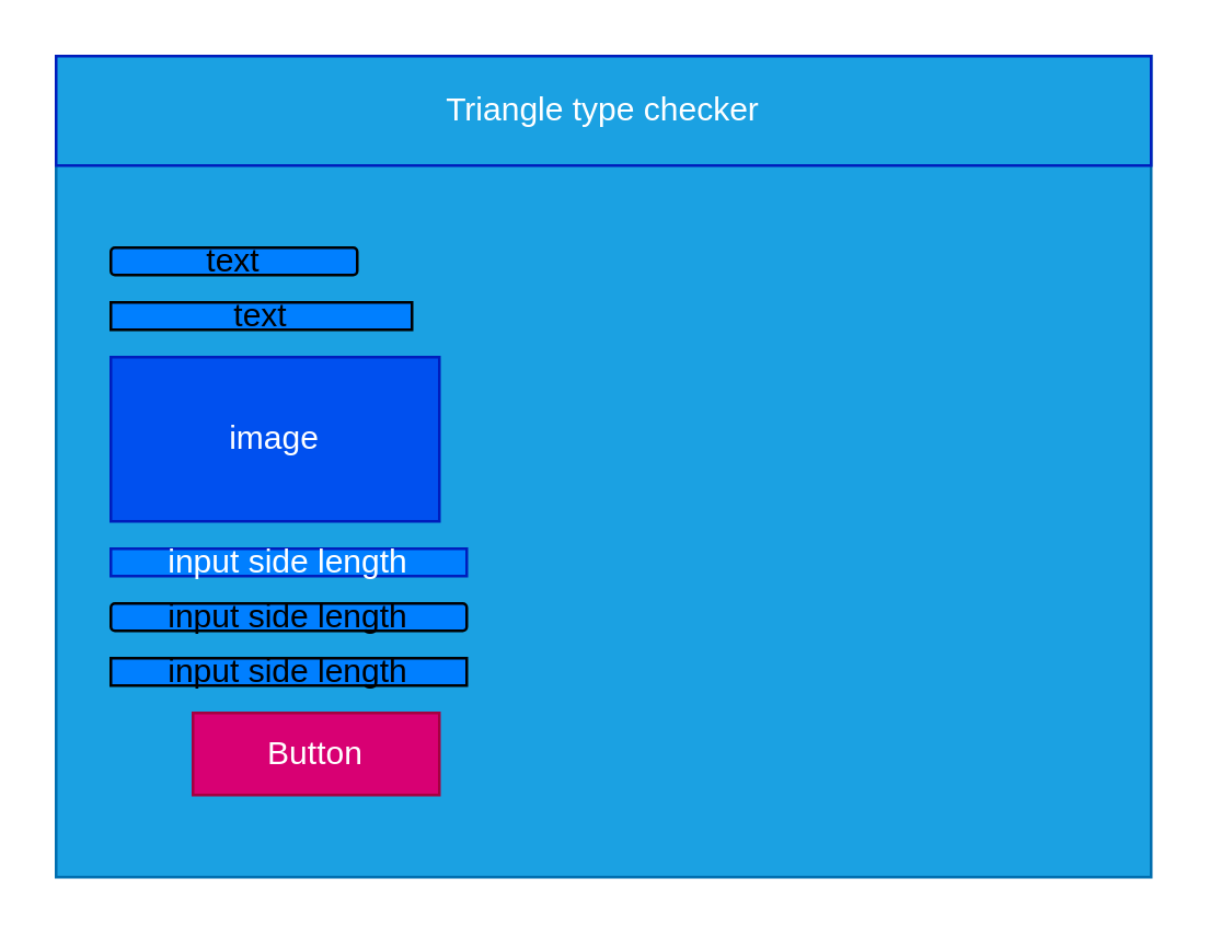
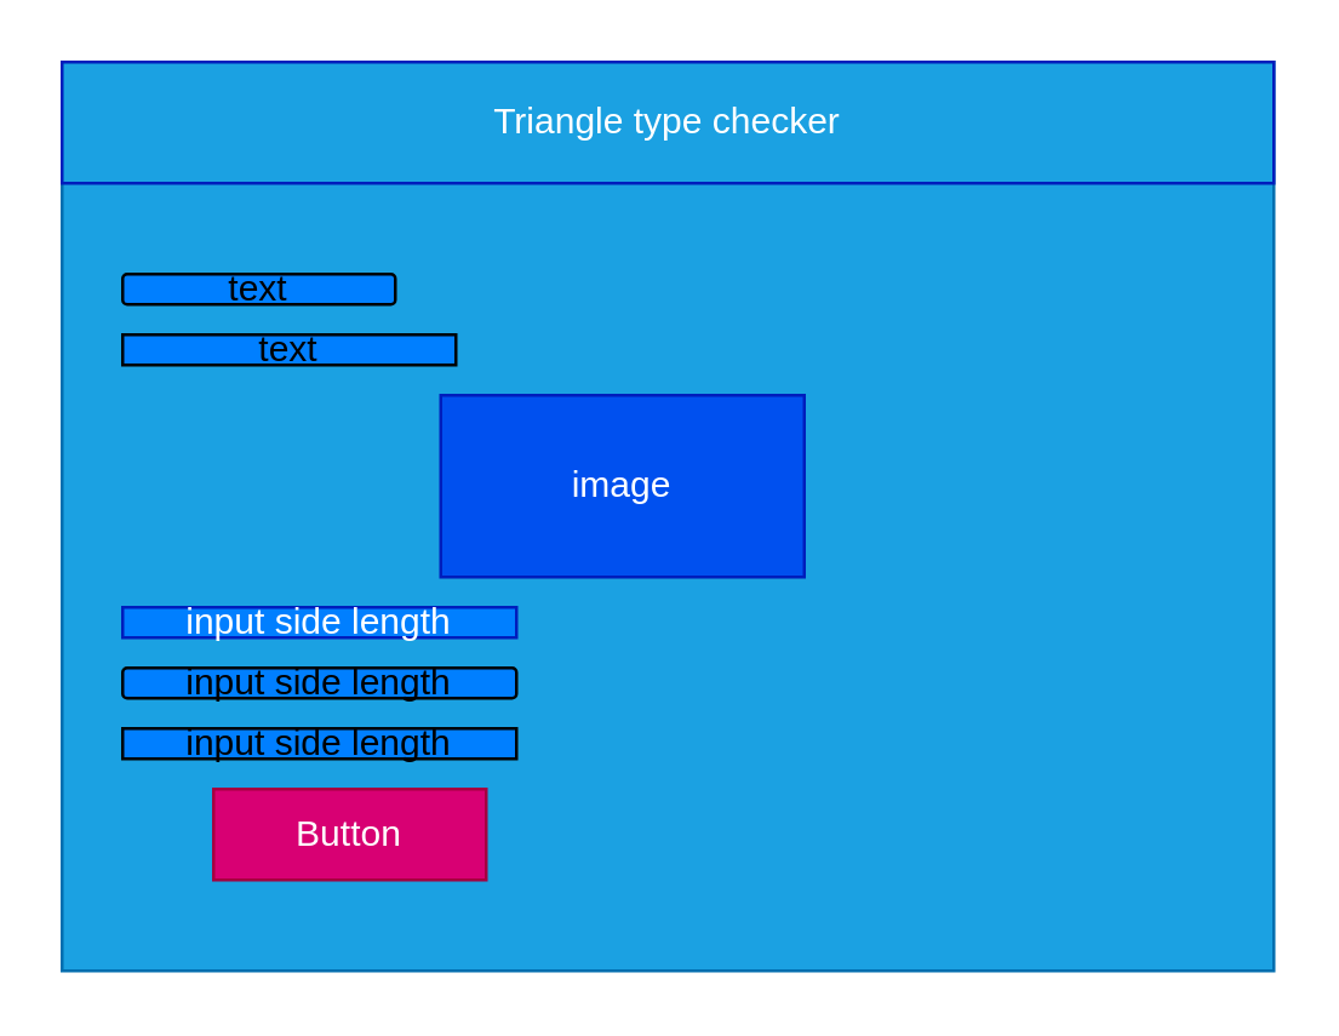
  <mxCell id="0" />
  <mxCell id="1" parent="0" />
  <mxCell id="2" value="" style="rounded=0;whiteSpace=wrap;html=1;fillColor=#1ba1e2;fontColor=#ffffff;strokeColor=#006EAF;" parent="1" vertex="1"><mxGeometry x="20" y="20" width="400" height="300" as="geometry" /></mxCell>
  <mxCell id="3" value="Triangle type checker" style="rounded=0;whiteSpace=wrap;html=1;fillColor=#1ba1e2;fontColor=#ffffff;strokeColor=#001DBC;" parent="1" vertex="1"><mxGeometry x="20" y="20" width="400" height="40" as="geometry" /></mxCell>
- <mxCell id="4" value="image" style="rounded=0;whiteSpace=wrap;html=1;fillColor=#0050ef;fontColor=#ffffff;strokeColor=#001DBC;" parent="1" vertex="1"><mxGeometry x="40" y="130" width="120" height="60" as="geometry" /></mxCell>
+ <mxCell id="4" value="image" style="rounded=0;whiteSpace=wrap;html=1;fillColor=#0050ef;fontColor=#ffffff;strokeColor=#001DBC;" parent="1" vertex="1"><mxGeometry x="145" y="130" width="120" height="60" as="geometry" /></mxCell>
  <mxCell id="5" value="text" style="rounded=0;whiteSpace=wrap;html=1;fillColor=#007FFF;" parent="1" vertex="1"><mxGeometry x="40" y="110" width="110" height="10" as="geometry" /></mxCell>
  <mxCell id="6" value="input side length" style="rounded=1;whiteSpace=wrap;html=1;fillColor=#007FFF;" parent="1" vertex="1"><mxGeometry x="40" y="220" width="130" height="10" as="geometry" /></mxCell>
  <mxCell id="7" value="text" style="rounded=1;whiteSpace=wrap;html=1;fillColor=#007FFF;" parent="1" vertex="1"><mxGeometry x="40" y="90" width="90" height="10" as="geometry" /></mxCell>
  <mxCell id="8" value="input side length" style="rounded=0;whiteSpace=wrap;html=1;fillColor=#007FFF;fontColor=#ffffff;strokeColor=#001DBC;" vertex="1" parent="1"><mxGeometry x="40" y="200" width="130" height="10" as="geometry" /></mxCell>
  <mxCell id="9" value="&lt;span&gt;input side length&lt;/span&gt;" style="rounded=0;whiteSpace=wrap;html=1;fillColor=#007FFF;" vertex="1" parent="1"><mxGeometry x="40" y="240" width="130" height="10" as="geometry" /></mxCell>
  <mxCell id="10" value="Button" style="rounded=0;whiteSpace=wrap;html=1;fillColor=#d80073;fontColor=#ffffff;strokeColor=#A50040;" vertex="1" parent="1"><mxGeometry x="70" y="260" width="90" height="30" as="geometry" /></mxCell>
